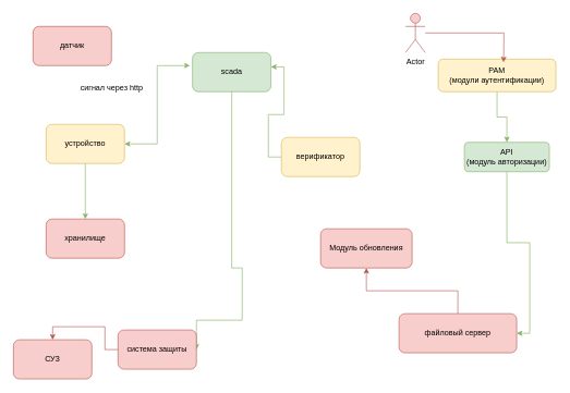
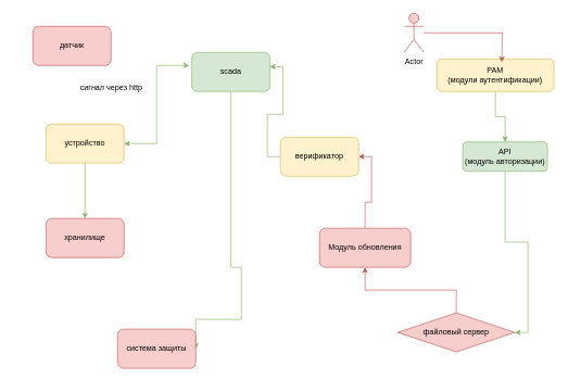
  <mxCell id="0" />
  <mxCell id="1" parent="0" />
  <mxCell id="2" style="edgeStyle=orthogonalEdgeStyle;rounded=0;orthogonalLoop=1;jettySize=auto;html=1;fillColor=#d5e8d4;strokeColor=#82b366;startArrow=classic;startFill=1;" edge="1" parent="1" source="4"><mxGeometry relative="1" as="geometry"><mxPoint x="290" y="100" as="targetPoint" /><Array as="points"><mxPoint x="240" y="220" /><mxPoint x="240" y="100" /></Array></mxGeometry></mxCell>
  <mxCell id="3" style="edgeStyle=orthogonalEdgeStyle;rounded=0;orthogonalLoop=1;jettySize=auto;html=1;exitX=0.5;exitY=1;exitDx=0;exitDy=0;entryX=0.5;entryY=0;entryDx=0;entryDy=0;fillColor=#d5e8d4;strokeColor=#82b366;" edge="1" parent="1" source="4" target="16"><mxGeometry relative="1" as="geometry" /></mxCell>
  <mxCell id="4" value="устройство" style="rounded=1;whiteSpace=wrap;html=1;fillColor=#fff2cc;strokeColor=#d6b656;" vertex="1" parent="1"><mxGeometry x="70" y="190" width="120" height="60" as="geometry" /></mxCell>
  <mxCell id="5" value="датчик" style="rounded=1;whiteSpace=wrap;html=1;fillColor=#f8cecc;strokeColor=#b85450;" vertex="1" parent="1"><mxGeometry x="50" y="40" width="120" height="60" as="geometry" /></mxCell>
  <mxCell id="6" style="edgeStyle=orthogonalEdgeStyle;rounded=0;orthogonalLoop=1;jettySize=auto;html=1;entryX=1;entryY=0.5;entryDx=0;entryDy=0;fillColor=#d5e8d4;strokeColor=#82b366;" edge="1" parent="1" source="7" target="15"><mxGeometry relative="1" as="geometry"><Array as="points"><mxPoint x="354" y="410" /><mxPoint x="370" y="410" /><mxPoint x="370" y="490" /></Array></mxGeometry></mxCell>
  <mxCell id="7" value="scada" style="rounded=1;whiteSpace=wrap;html=1;fillColor=#d5e8d4;strokeColor=#82b366;" vertex="1" parent="1"><mxGeometry x="294" y="80" width="120" height="60" as="geometry" /></mxCell>
  <mxCell id="8" style="edgeStyle=orthogonalEdgeStyle;rounded=0;orthogonalLoop=1;jettySize=auto;html=1;entryX=0.5;entryY=1;entryDx=0;entryDy=0;fillColor=#f8cecc;strokeColor=#b85450;" edge="1" parent="1" source="9" target="13"><mxGeometry relative="1" as="geometry" /></mxCell>
- <mxCell id="9" value="файловый сервер" style="rounded=1;whiteSpace=wrap;html=1;fillColor=#f8cecc;strokeColor=#b85450;" vertex="1" parent="1"><mxGeometry x="610" y="480" width="180" height="60" as="geometry" /></mxCell>
+ <mxCell id="9" value="файловый сервер" style="rhombus;whiteSpace=wrap;html=1;fillColor=#f8cecc;strokeColor=#b85450;" vertex="1" parent="1"><mxGeometry x="610" y="480" width="180" height="60" as="geometry" /></mxCell>
  <mxCell id="10" style="edgeStyle=orthogonalEdgeStyle;rounded=0;orthogonalLoop=1;jettySize=auto;html=1;fillColor=#d5e8d4;strokeColor=#82b366;" edge="1" parent="1" source="11" target="22"><mxGeometry relative="1" as="geometry" /></mxCell>
  <mxCell id="11" value="PAM&lt;br&gt;(модули аутентификации)" style="rounded=1;whiteSpace=wrap;html=1;fillColor=#fff2cc;strokeColor=#d6b656;" vertex="1" parent="1"><mxGeometry x="670" y="90" width="180" height="50" as="geometry" /></mxCell>
+ <mxCell id="12" style="edgeStyle=orthogonalEdgeStyle;rounded=0;orthogonalLoop=1;jettySize=auto;html=1;entryX=1;entryY=0.5;entryDx=0;entryDy=0;fillColor=#f8cecc;strokeColor=#b85450;" edge="1" parent="1" source="13" target="24"><mxGeometry relative="1" as="geometry" /></mxCell>
  <mxCell id="13" value="Модуль обновления" style="rounded=1;whiteSpace=wrap;html=1;fillColor=#f8cecc;strokeColor=#b85450;" vertex="1" parent="1"><mxGeometry x="490" y="350" width="140" height="60" as="geometry" /></mxCell>
- <mxCell id="14" style="edgeStyle=orthogonalEdgeStyle;rounded=0;orthogonalLoop=1;jettySize=auto;html=1;entryX=0.5;entryY=0;entryDx=0;entryDy=0;fillColor=#f8cecc;strokeColor=#b85450;" edge="1" parent="1" source="15" target="17"><mxGeometry relative="1" as="geometry"><mxPoint x="110" y="490" as="targetPoint" /></mxGeometry></mxCell>
  <mxCell id="15" value="система защиты" style="rounded=1;whiteSpace=wrap;html=1;fillColor=#f8cecc;strokeColor=#b85450;" vertex="1" parent="1"><mxGeometry x="180" y="505" width="120" height="60" as="geometry" /></mxCell>
  <mxCell id="16" value="хранилище" style="rounded=1;whiteSpace=wrap;html=1;fillColor=#f8cecc;strokeColor=#b85450;" vertex="1" parent="1"><mxGeometry x="70" y="335" width="120" height="60" as="geometry" /></mxCell>
- <mxCell id="17" value="СУЗ" style="rounded=1;whiteSpace=wrap;html=1;fillColor=#f8cecc;strokeColor=#b85450;" vertex="1" parent="1"><mxGeometry x="20" y="520" width="120" height="60" as="geometry" /></mxCell>
  <mxCell id="18" value="сигнал через http" style="text;html=1;align=center;verticalAlign=middle;resizable=0;points=[];autosize=1;strokeColor=none;fillColor=none;" vertex="1" parent="1"><mxGeometry x="110" y="120" width="120" height="30" as="geometry" /></mxCell>
  <mxCell id="19" style="edgeStyle=orthogonalEdgeStyle;rounded=0;orthogonalLoop=1;jettySize=auto;html=1;entryX=0.5;entryY=0;entryDx=0;entryDy=0;fillColor=#f8cecc;strokeColor=#b85450;" edge="1" parent="1" source="20"><mxGeometry relative="1" as="geometry"><mxPoint x="770" y="95" as="targetPoint" /></mxGeometry></mxCell>
  <mxCell id="20" value="Actor" style="shape=umlActor;verticalLabelPosition=bottom;verticalAlign=top;html=1;outlineConnect=0;fillColor=#f8cecc;strokeColor=#b85450;" vertex="1" parent="1"><mxGeometry x="620" width="30" height="60" as="geometry" y="20" /></mxCell>
  <mxCell id="21" style="edgeStyle=orthogonalEdgeStyle;rounded=0;orthogonalLoop=1;jettySize=auto;html=1;entryX=1;entryY=0.5;entryDx=0;entryDy=0;fillColor=#d5e8d4;strokeColor=#82b366;" edge="1" parent="1" source="22" target="9"><mxGeometry relative="1" as="geometry" /></mxCell>
  <mxCell id="22" value="API&lt;br&gt;(модуль авторизации)" style="rounded=1;whiteSpace=wrap;html=1;fillColor=#d5e8d4;strokeColor=#82b366;" vertex="1" parent="1"><mxGeometry x="710" y="217.5" width="130" height="45" as="geometry" /></mxCell>
  <mxCell id="23" style="edgeStyle=orthogonalEdgeStyle;rounded=0;orthogonalLoop=1;jettySize=auto;html=1;entryX=1;entryY=0.367;entryDx=0;entryDy=0;entryPerimeter=0;fillColor=#d5e8d4;strokeColor=#82b366;" edge="1" parent="1" source="24" target="7"><mxGeometry relative="1" as="geometry" /></mxCell>
  <mxCell id="24" value="верификатор" style="rounded=1;whiteSpace=wrap;html=1;fillColor=#fff2cc;strokeColor=#d6b656;" vertex="1" parent="1"><mxGeometry x="430" y="210" width="120" height="60" as="geometry" /></mxCell>
